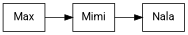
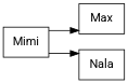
  digraph {
    fontname=Roboto
    pencolor=transparent
    rank=same
    rankdir=LR
    splines=ortho
    node [fontname=Roboto shape=record]
    edge [fontname=Roboto]
    n1 [label=Max]
    n2 [label=Mimi]
    n3 [label=Nala]
-   n1 -> n2
+   n2 -> n1
    n2 -> n3
  }
